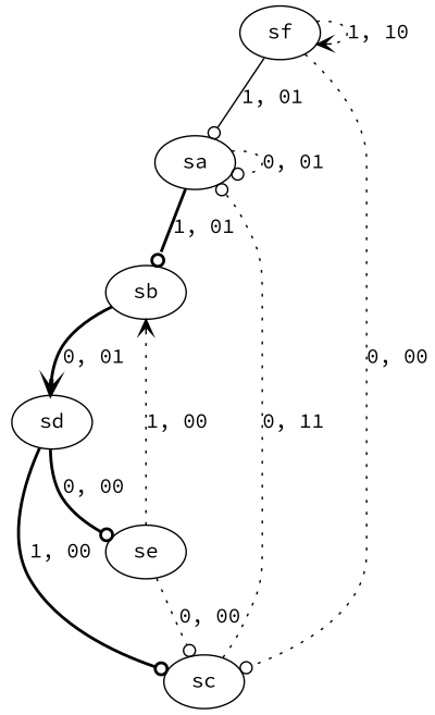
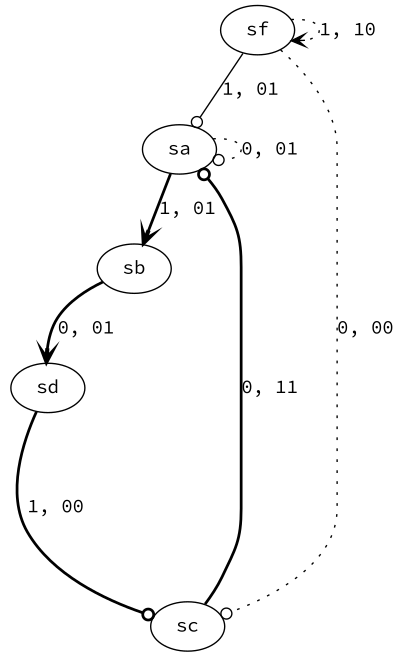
  digraph {
    fontname="Source Code Pro"
    node [fontname="Source Code Pro"]
    edge [arrowhead=odot fontname="Source Code Pro" style=dotted]
    n1 [label=sa]
    n2 [label=sb]
    n3 [label=sd]
    n4 [label=sf]
    n5 [label=sc]
-   n6 [label=se]
    n1 -> n1 [label="0, 01"]
-   n1 -> n2 [label="1, 01" style=bold]
+   n1 -> n2 [arrowhead=vee label="1, 01" style=bold]
    n2 -> n3 [arrowhead=vee label="0, 01" style=bold]
    n3 -> n5 [label="1, 00" style=bold]
-   n3 -> n6 [label="0, 00" style=bold]
    n4 -> n1 [label="1, 01" style=solid]
    n4 -> n4 [arrowhead=vee label="1, 10"]
    n4 -> n5 [label="0, 00"]
-   n5 -> n1 [label="0, 11"]
-   n6 -> n2 [arrowhead=vee label="1, 00"]
-   n6 -> n5 [label="0, 00"]
+   n5 -> n1 [label="0, 11" style=bold]
  }
